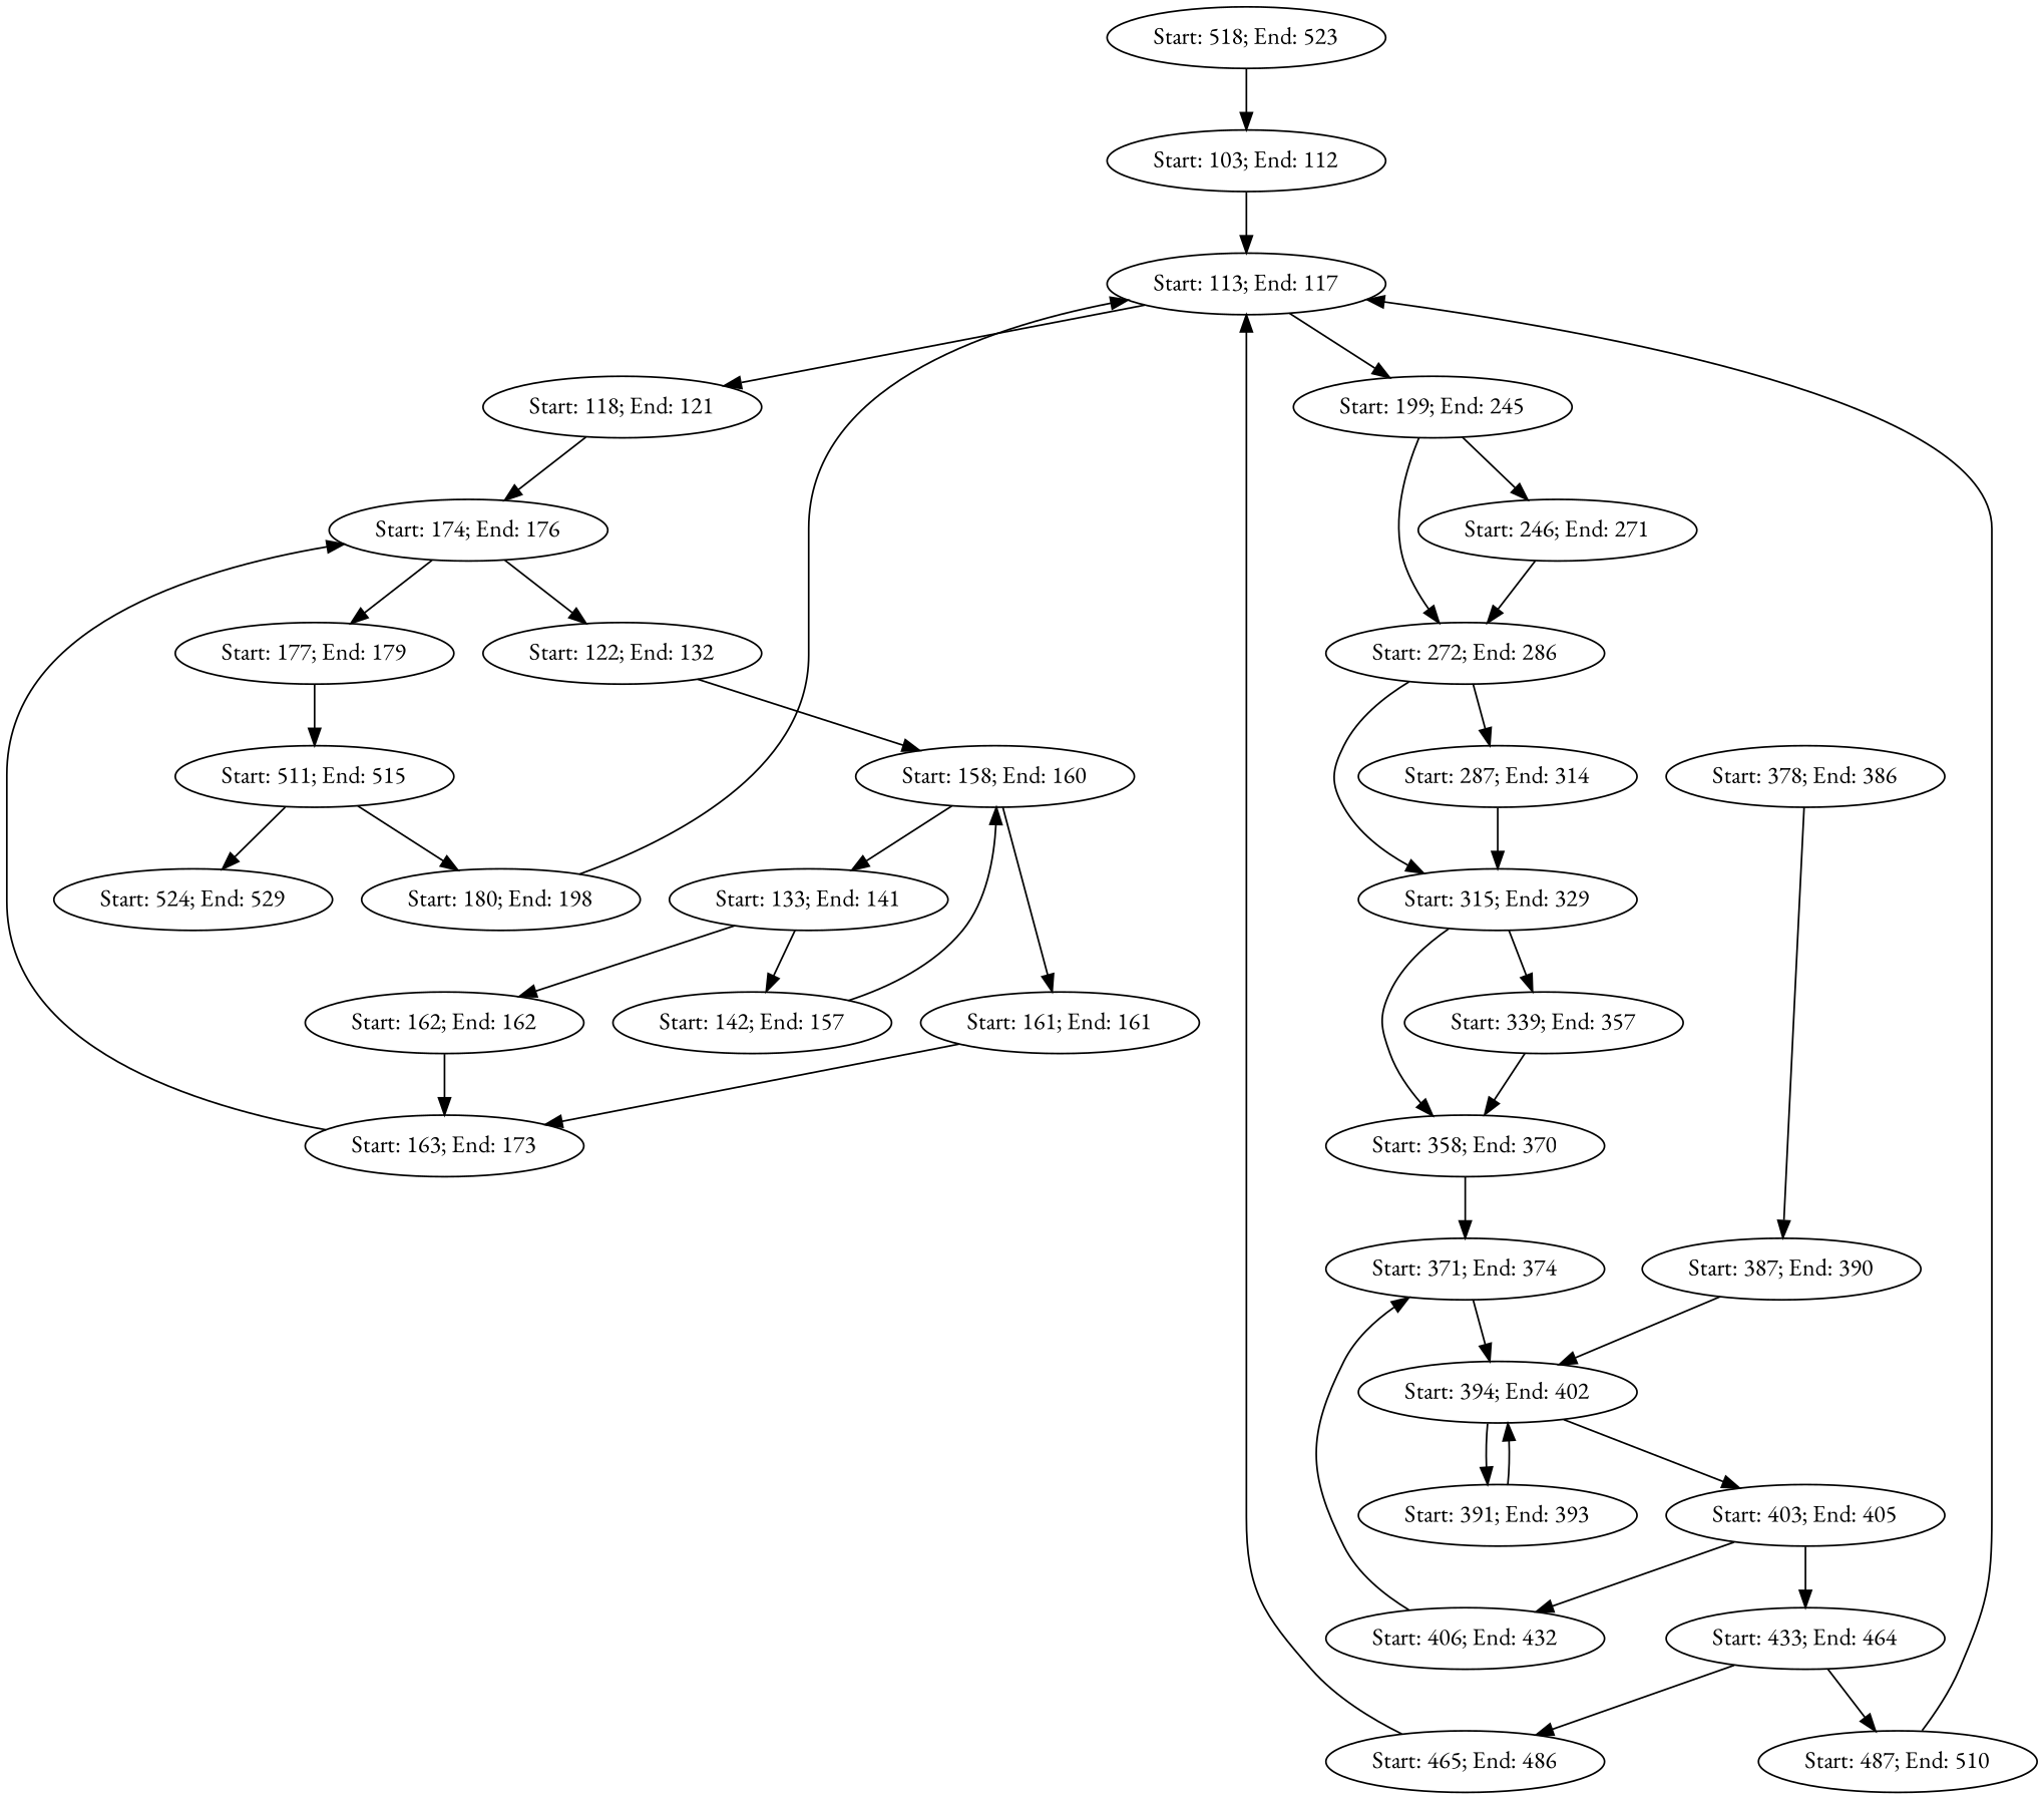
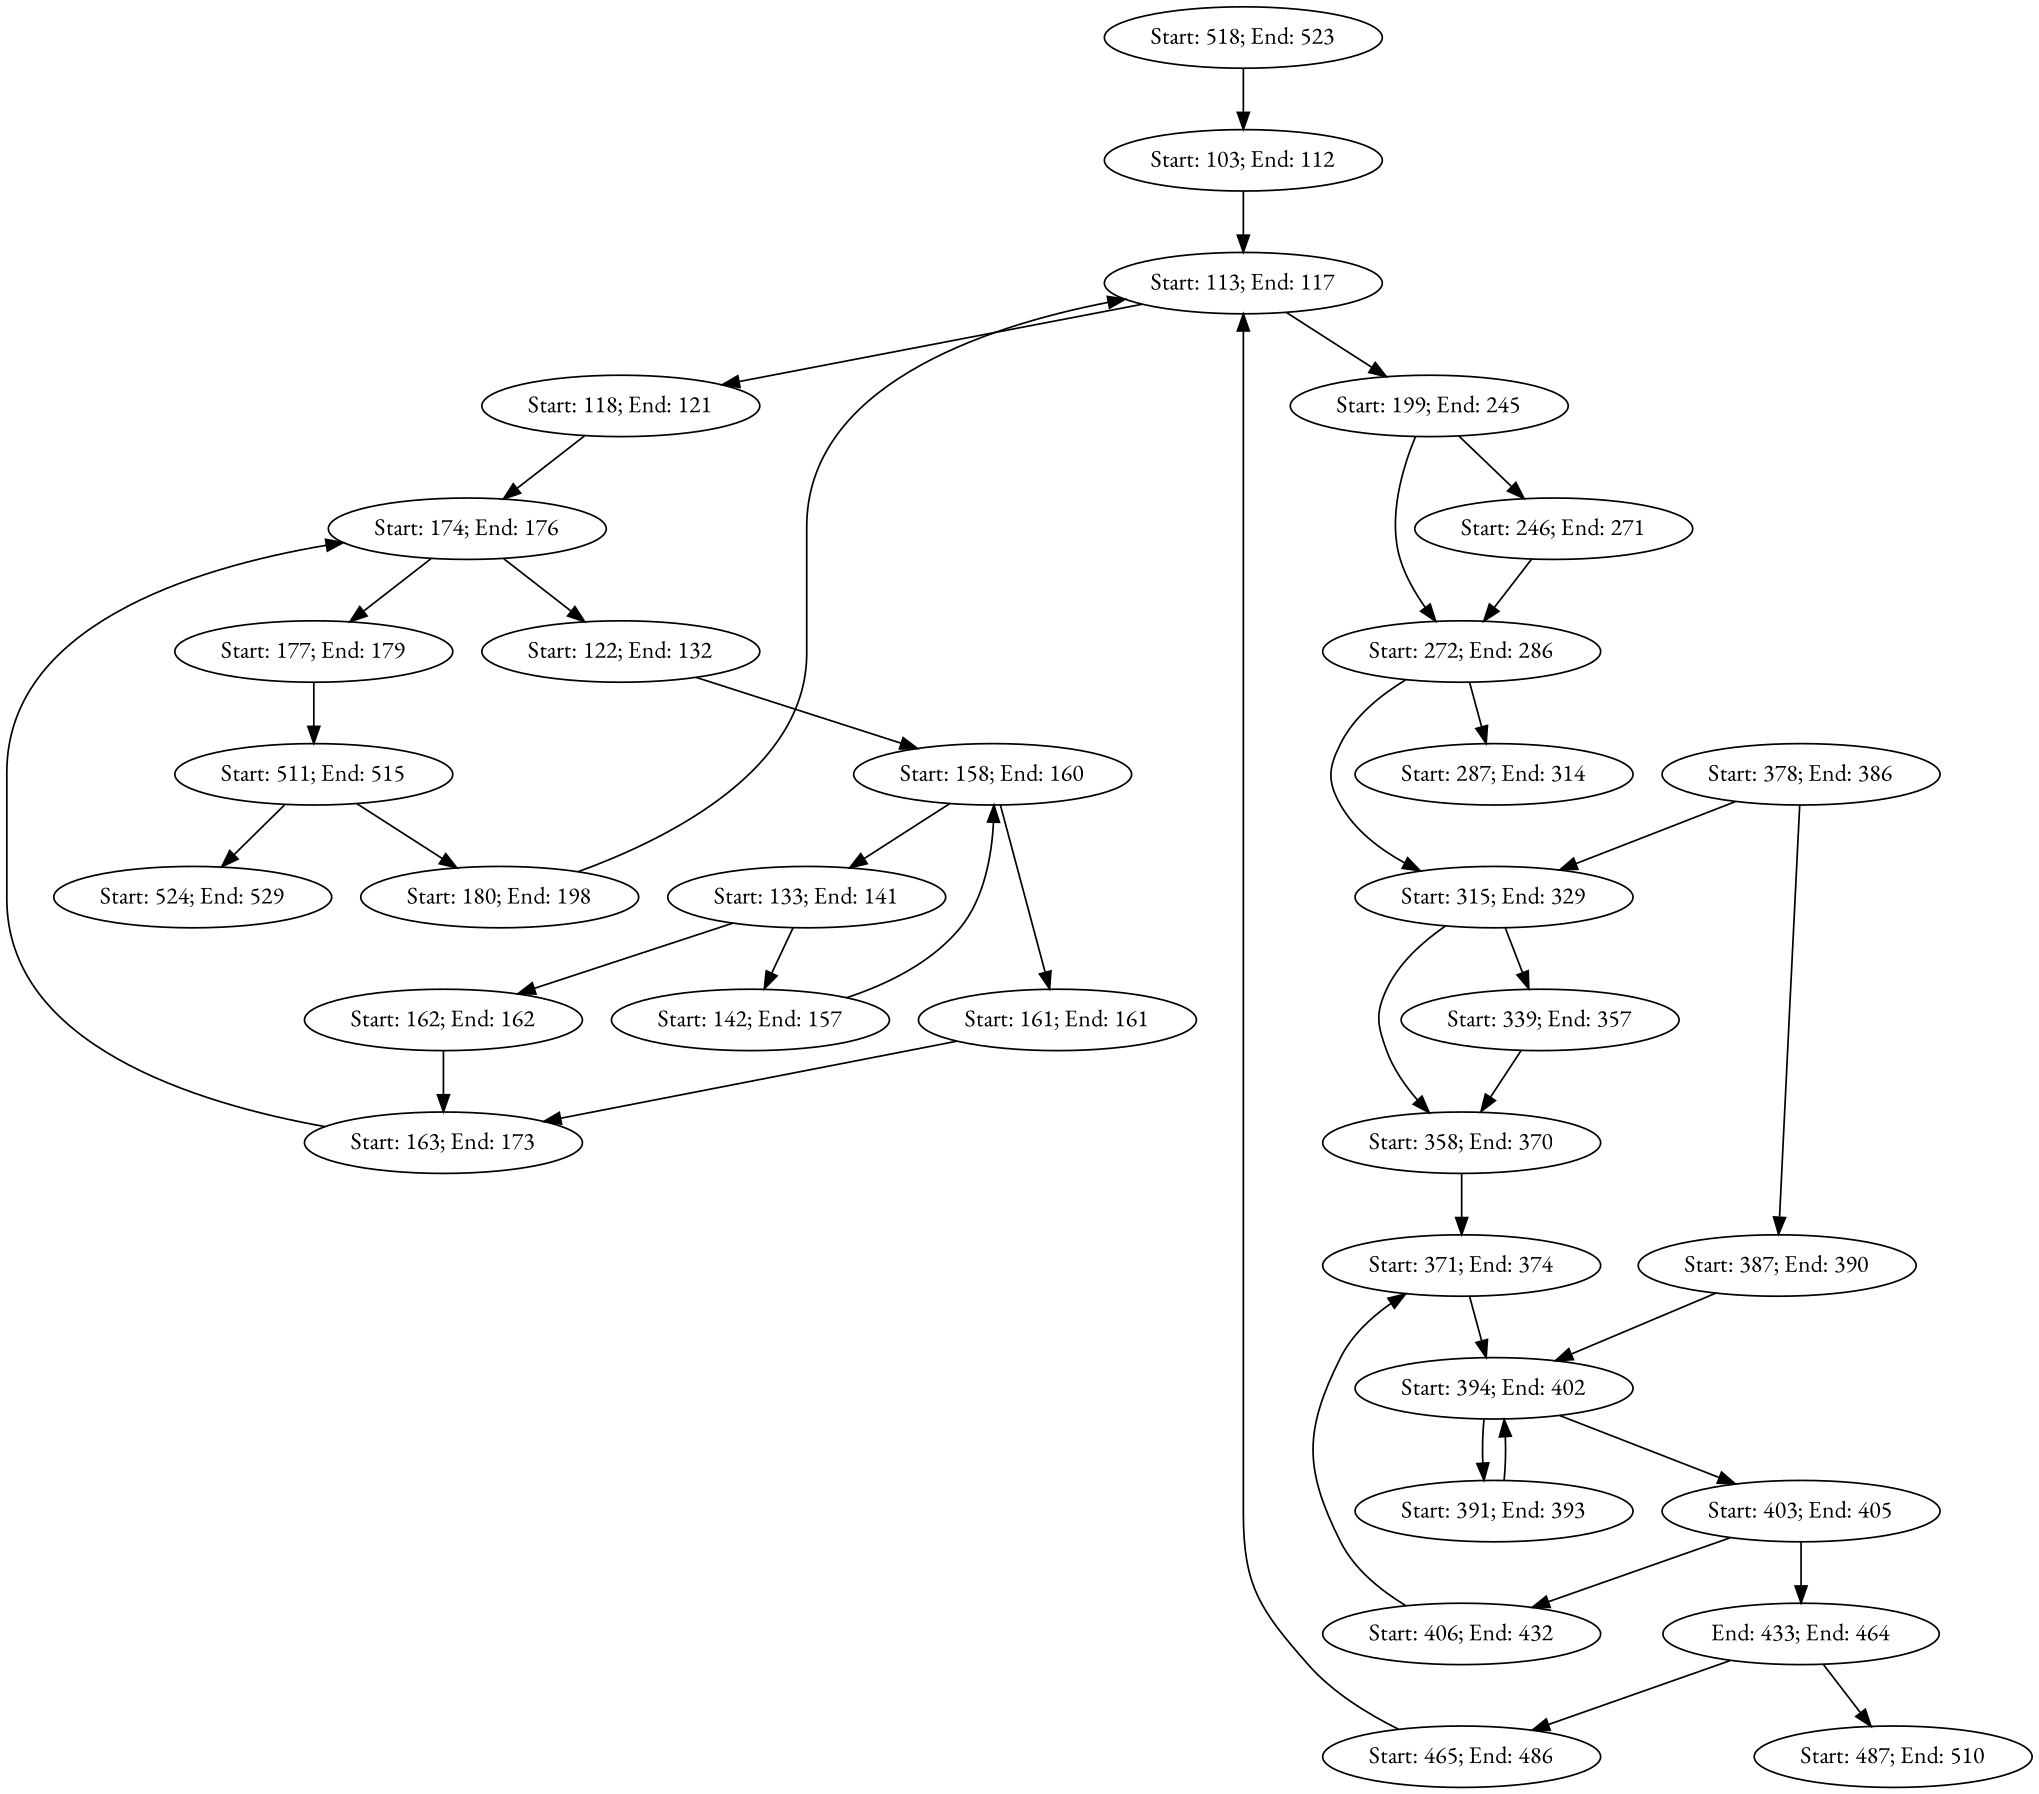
  strict digraph {
    fontname="EB Garamond"
    node [fontname="EB Garamond"]
    edge [fontname="EB Garamond"]
    n1 [block="Basic Block starting at line 518 with 6 instructions" label="Start: 518; End: 523"]
    n2 [block="Basic Block starting at line 103 with 10 instructions" label="Start: 103; End: 112"]
    n3 [block="Basic Block starting at line 113 with 5 instructions" label="Start: 113; End: 117"]
    n4 [block="Basic Block starting at line 118 with 4 instructions" label="Start: 118; End: 121"]
    n5 [block="Basic Block starting at line 199 with 47 instructions" label="Start: 199; End: 245"]
    n6 [block="Basic Block starting at line 524 with 6 instructions" label="Start: 524; End: 529"]
    n7 [block="Basic Block starting at line 174 with 3 instructions" label="Start: 174; End: 176"]
    n8 [block="Basic Block starting at line 246 with 26 instructions" label="Start: 246; End: 271"]
    n9 [block="Basic Block starting at line 272 with 15 instructions" label="Start: 272; End: 286"]
    n10 [block="Basic Block starting at line 122 with 11 instructions" label="Start: 122; End: 132"]
    n11 [block="Basic Block starting at line 177 with 3 instructions" label="Start: 177; End: 179"]
    n12 [block="Basic Block starting at line 287 with 28 instructions" label="Start: 287; End: 314"]
    n13 [block="Basic Block starting at line 315 with 15 instructions" label="Start: 315; End: 329"]
    n14 [block="Basic Block starting at line 158 with 3 instructions" label="Start: 158; End: 160"]
    n15 [block="Basic Block starting at line 511 with 5 instructions" label="Start: 511; End: 515"]
    n16 [block="Basic Block starting at line 133 with 9 instructions" label="Start: 133; End: 141"]
    n17 [block="Basic Block starting at line 161 with 1 instructions" label="Start: 161; End: 161"]
    n18 [block="Basic Block starting at line 142 with 16 instructions" label="Start: 142; End: 157"]
    n19 [block="Basic Block starting at line 162 with 1 instructions" label="Start: 162; End: 162"]
    n20 [block="Basic Block starting at line 163 with 11 instructions" label="Start: 163; End: 173"]
    n21 [block="Basic Block starting at line 180 with 19 instructions" label="Start: 180; End: 198"]
    n22 [block="Basic Block starting at line 330 with 28 instructions" label="Start: 339; End: 357"]
    n23 [block="Basic Block starting at line 358 with 13 instructions" label="Start: 358; End: 370"]
    n24 [block="Basic Block starting at line 371 with 4 instructions" label="Start: 371; End: 374"]
    n25 [block="Basic Block starting at line 394 with 9 instructions" label="Start: 394; End: 402"]
    n26 [block="Basic Block starting at line 378 with 9 instructions" label="Start: 378; End: 386"]
    n27 [block="Basic Block starting at line 387 with 4 instructions" label="Start: 387; End: 390"]
    n28 [block="Basic Block starting at line 391 with 3 instructions" label="Start: 391; End: 393"]
    n29 [block="Basic Block starting at line 403 with 3 instructions" label="Start: 403; End: 405"]
    n30 [block="Basic Block starting at line 406 with 27 instructions" label="Start: 406; End: 432"]
-   n31 [block="Basic Block starting at line 433 with 32 instructions" label="Start: 433; End: 464"]
+   n31 [block="Basic Block starting at line 433 with 32 instructions" label="End: 433; End: 464"]
    n32 [block="Basic Block starting at line 465 with 22 instructions" label="Start: 465; End: 486"]
    n33 [block="Basic Block starting at line 487 with 24 instructions" label="Start: 487; End: 510"]
    n1 -> n2
    n2 -> n3
    n3 -> n4
    n3 -> n5
    n4 -> n7
    n5 -> n8
    n5 -> n9
    n7 -> n10
    n7 -> n11
    n8 -> n9
    n9 -> n12
    n9 -> n13
    n10 -> n14
    n11 -> n15
-   n12 -> n13
+   n26 -> n13
    n13 -> n22
    n13 -> n23
    n14 -> n16
    n14 -> n17
    n15 -> n6
    n15 -> n21
    n16 -> n18
    n16 -> n19
    n17 -> n20
    n18 -> n14
    n19 -> n20
    n20 -> n7
    n21 -> n3
    n22 -> n23
    n23 -> n24
    n24 -> n25
    n25 -> n28
    n25 -> n29
    n26 -> n27
    n27 -> n25
    n28 -> n25
    n29 -> n30
    n29 -> n31
    n30 -> n24
    n31 -> n32
    n31 -> n33
    n32 -> n3
-   n33 -> n3
  }
